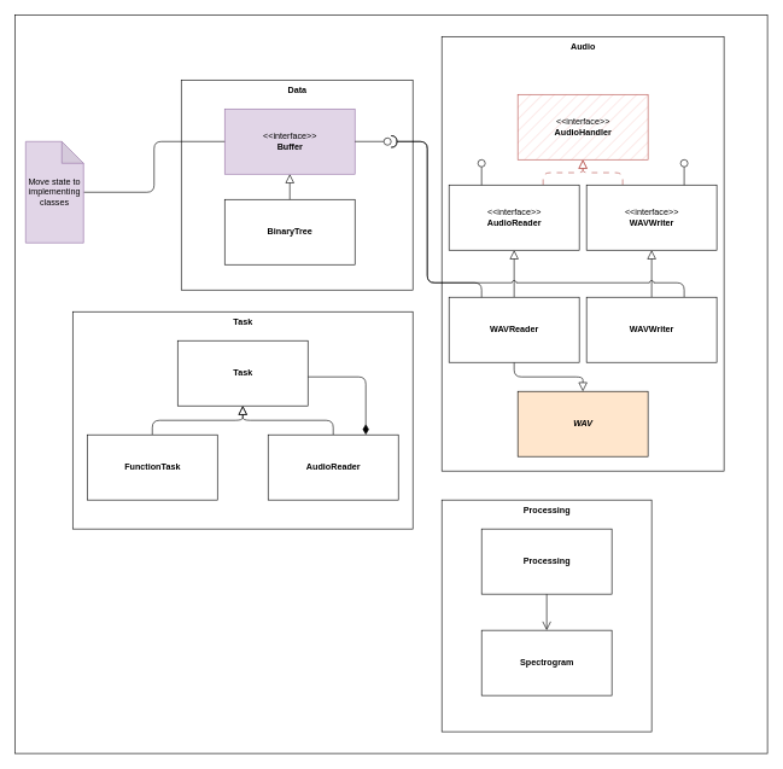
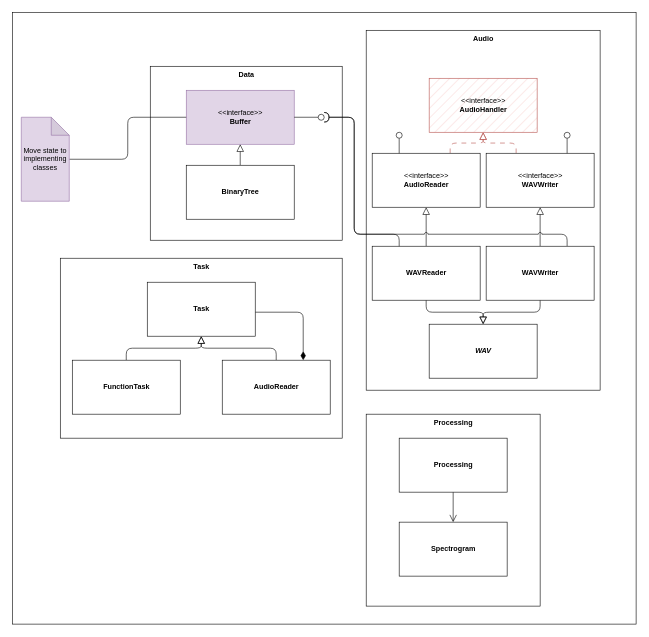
  <mxCell id="0" />
  <mxCell id="1" parent="0" />
  <mxCell id="2" value="" style="rounded=0;whiteSpace=wrap;html=1;" vertex="1" parent="1"><mxGeometry x="20" y="20" width="1040" height="1020" as="geometry" /></mxCell>
  <mxCell id="3" value="&lt;b&gt;Audio&lt;/b&gt;" style="html=1;dropTarget=0;verticalAlign=top;" parent="1" vertex="1"><mxGeometry x="610" y="50" width="390" height="600" as="geometry" /></mxCell>
  <mxCell id="4" value="&lt;b&gt;Task&lt;/b&gt;" style="html=1;dropTarget=0;verticalAlign=top;" parent="1" vertex="1"><mxGeometry x="100" y="430" width="470" height="300" as="geometry" /></mxCell>
  <mxCell id="5" value="&lt;b&gt;Processing&lt;/b&gt;" style="html=1;dropTarget=0;verticalAlign=top;" parent="1" vertex="1"><mxGeometry x="610" y="690" width="290" height="320" as="geometry" /></mxCell>
  <mxCell id="6" value="&lt;b&gt;Data&lt;/b&gt;" style="html=1;dropTarget=0;verticalAlign=top;" parent="1" vertex="1"><mxGeometry x="250" y="110" width="320" height="290" as="geometry" /></mxCell>
  <mxCell id="7" value="&amp;lt;&amp;lt;interface&amp;gt;&amp;gt;&lt;br&gt;&lt;b&gt;AudioHandler&lt;/b&gt;&lt;span style=&quot;color: rgba(0, 0, 0, 0); font-family: monospace; font-size: 0px; text-align: start;&quot;&gt;%3CmxGraphModel%3E%3Croot%3E%3CmxCell%20id%3D%220%22%2F%3E%3CmxCell%20id%3D%221%22%20parent%3D%220%22%2F%3E%3CmxCell%20id%3D%222%22%20value%3D%22AudioHandler%22%20style%3D%22html%3D1%3BdropTarget%3D0%3B%22%20vertex%3D%221%22%20parent%3D%221%22%3E%3CmxGeometry%20x%3D%22380%22%20y%3D%22240%22%20width%3D%22180%22%20height%3D%2290%22%20as%3D%22geometry%22%2F%3E%3C%2FmxCell%3E%3CmxCell%20id%3D%223%22%20value%3D%22%22%20style%3D%22shape%3Dmodule%3BjettyWidth%3D8%3BjettyHeight%3D4%3B%22%20vertex%3D%221%22%20parent%3D%222%22%3E%3CmxGeometry%20x%3D%221%22%20width%3D%2220%22%20height%3D%2220%22%20relative%3D%221%22%20as%3D%22geometry%22%3E%3CmxPoint%20x%3D%22-27%22%20y%3D%227%22%20as%3D%22offset%22%2F%3E%3C%2FmxGeometry%3E%3C%2FmxCell%3E%3C%2Froot%3E%3C%2FmxGraphModel%3E&lt;/span&gt;" style="html=1;dropTarget=0;fillColor=#f8cecc;strokeColor=#b85450;fillStyle=hatch;" parent="1" vertex="1"><mxGeometry x="715" y="130" width="180" height="90" as="geometry" /></mxCell>
  <mxCell id="8" style="edgeStyle=orthogonalEdgeStyle;html=1;entryX=0.5;entryY=1;entryDx=0;entryDy=0;endArrow=block;endFill=0;endSize=10;dashed=1;dashPattern=8 8;fillColor=#f8cecc;strokeColor=#b85450;" parent="1" source="9" target="7" edge="1"><mxGeometry relative="1" as="geometry"><Array as="points"><mxPoint x="750" y="238" /><mxPoint x="805" y="238" /></Array></mxGeometry></mxCell>
  <mxCell id="9" value="&amp;lt;&amp;lt;interface&amp;gt;&amp;gt;&lt;br&gt;&lt;b&gt;AudioReader&lt;/b&gt;" style="html=1;dropTarget=0;" parent="1" vertex="1"><mxGeometry x="620" y="255" width="180" height="90" as="geometry" /></mxCell>
  <mxCell id="10" style="edgeStyle=orthogonalEdgeStyle;html=1;entryX=0.5;entryY=1;entryDx=0;entryDy=0;endArrow=block;endFill=0;endSize=10;dashed=1;dashPattern=8 8;fillColor=#f8cecc;strokeColor=#b85450;" parent="1" source="11" target="7" edge="1"><mxGeometry relative="1" as="geometry"><Array as="points"><mxPoint x="860" y="238" /><mxPoint x="805" y="238" /></Array></mxGeometry></mxCell>
  <mxCell id="11" value="&amp;lt;&amp;lt;interface&amp;gt;&amp;gt;&lt;br&gt;&lt;b&gt;WAVWriter&lt;/b&gt;" style="html=1;dropTarget=0;" parent="1" vertex="1"><mxGeometry x="810" y="255" width="180" height="90" as="geometry" /></mxCell>
  <mxCell id="12" style="edgeStyle=orthogonalEdgeStyle;html=1;entryX=0.5;entryY=1;entryDx=0;entryDy=0;endArrow=block;endFill=0;endSize=10;" parent="1" source="14" target="9" edge="1"><mxGeometry relative="1" as="geometry" /></mxCell>
  <mxCell id="13" style="edgeStyle=orthogonalEdgeStyle;html=1;exitX=0.5;exitY=1;exitDx=0;exitDy=0;entryX=0.5;entryY=0;entryDx=0;entryDy=0;endArrow=block;endFill=0;endSize=10;" parent="1" source="14" target="20" edge="1"><mxGeometry relative="1" as="geometry" /></mxCell>
  <mxCell id="14" value="&lt;b&gt;WAVReader&lt;/b&gt;" style="html=1;dropTarget=0;" parent="1" vertex="1"><mxGeometry x="620" y="410" width="180" height="90" as="geometry" /></mxCell>
+ <mxCell id="15" style="edgeStyle=orthogonalEdgeStyle;html=1;exitX=0.5;exitY=1;exitDx=0;exitDy=0;entryX=0.5;entryY=0;entryDx=0;entryDy=0;endArrow=block;endFill=0;endSize=10;" parent="1" source="18" target="20" edge="1"><mxGeometry relative="1" as="geometry" /></mxCell>
  <mxCell id="16" style="edgeStyle=orthogonalEdgeStyle;html=1;exitX=0.5;exitY=0;exitDx=0;exitDy=0;entryX=0.5;entryY=1;entryDx=0;entryDy=0;endArrow=block;endFill=0;endSize=10;" parent="1" source="18" target="11" edge="1"><mxGeometry relative="1" as="geometry" /></mxCell>
  <mxCell id="17" style="edgeStyle=orthogonalEdgeStyle;html=1;exitX=0.75;exitY=0;exitDx=0;exitDy=0;endArrow=halfCircle;endFill=0;jumpStyle=arc;endSize=6;" parent="1" source="18" target="38" edge="1"><mxGeometry relative="1" as="geometry"><Array as="points"><mxPoint x="945" y="390" /><mxPoint x="590" y="390" /><mxPoint x="590" y="195" /></Array><mxPoint x="590" y="195" as="targetPoint" /></mxGeometry></mxCell>
  <mxCell id="18" value="&lt;b&gt;WAVWriter&lt;/b&gt;" style="html=1;dropTarget=0;" parent="1" vertex="1"><mxGeometry x="810" y="410" width="180" height="90" as="geometry" /></mxCell>
  <mxCell id="19" style="edgeStyle=orthogonalEdgeStyle;html=1;endArrow=halfCircle;endFill=0;exitX=0.25;exitY=0;exitDx=0;exitDy=0;endSize=6;" parent="1" source="14" target="38" edge="1"><mxGeometry relative="1" as="geometry"><mxPoint x="665" y="400" as="sourcePoint" /><Array as="points"><mxPoint x="665" y="390" /><mxPoint x="590" y="390" /><mxPoint x="590" y="195" /></Array><mxPoint x="580" y="195" as="targetPoint" /></mxGeometry></mxCell>
- <mxCell id="20" value="&lt;b&gt;&lt;i&gt;WAV&lt;/i&gt;&lt;/b&gt;" style="html=1;dropTarget=0;fillColor=#ffe6cc;" parent="1" vertex="1"><mxGeometry x="715" y="540" width="180" height="90" as="geometry" /></mxCell>
+ <mxCell id="20" value="&lt;b&gt;&lt;i&gt;WAV&lt;/i&gt;&lt;/b&gt;" style="html=1;dropTarget=0;" parent="1" vertex="1"><mxGeometry x="715" y="540" width="180" height="90" as="geometry" /></mxCell>
  <mxCell id="21" value="" style="rounded=0;orthogonalLoop=1;jettySize=auto;html=1;endArrow=none;endFill=0;sketch=0;sourcePerimeterSpacing=0;targetPerimeterSpacing=0;exitX=0.25;exitY=0;exitDx=0;exitDy=0;" parent="1" source="9" target="22" edge="1"><mxGeometry relative="1" as="geometry"><mxPoint x="670" y="235" as="sourcePoint" /></mxGeometry></mxCell>
  <mxCell id="22" value="" style="ellipse;whiteSpace=wrap;html=1;align=center;aspect=fixed;resizable=0;points=[];outlineConnect=0;sketch=0;" parent="1" vertex="1"><mxGeometry x="660" y="220" width="10" height="10" as="geometry" /></mxCell>
  <mxCell id="23" value="" style="rounded=0;orthogonalLoop=1;jettySize=auto;html=1;endArrow=none;endFill=0;sketch=0;sourcePerimeterSpacing=0;targetPerimeterSpacing=0;exitX=0.75;exitY=0;exitDx=0;exitDy=0;" parent="1" source="11" target="24" edge="1"><mxGeometry relative="1" as="geometry"><mxPoint x="950" y="225" as="sourcePoint" /></mxGeometry></mxCell>
  <mxCell id="24" value="" style="ellipse;whiteSpace=wrap;html=1;align=center;aspect=fixed;resizable=0;points=[];outlineConnect=0;sketch=0;" parent="1" vertex="1"><mxGeometry x="940" y="220" width="10" height="10" as="geometry" /></mxCell>
  <mxCell id="25" value="&amp;lt;&amp;lt;interface&amp;gt;&amp;gt;&lt;br&gt;&lt;b&gt;Buffer&lt;/b&gt;&lt;span style=&quot;font-weight: bold; color: rgba(0, 0, 0, 0); font-family: monospace; font-size: 0px; text-align: start;&quot;&gt;%3CmxGraphModel%3E%3Croot%3E%3CmxCell%20id%3D%220%22%2F%3E%3CmxCell%20id%3D%221%22%20parent%3D%220%22%2F%3E%3CmxCell%20id%3D%222%22%20value%3D%22AudioHandler%22%20style%3D%22html%3D1%3BdropTarget%3D0%3B%22%20vertex%3D%221%22%20parent%3D%221%22%3E%3CmxGeometry%20x%3D%22380%22%20y%3D%22240%22%20width%3D%22180%22%20height%3D%2290%22%20as%3D%22geometry%22%2F%3E%3C%2FmxCell%3E%3CmxCell%20id%3D%223%22%20value%3D%22%22%20style%3D%22shape%3Dmodule%3BjettyWidth%3D8%3BjettyHeight%3D4%3B%22%20vertex%3D%221%22%20parent%3D%222%22%3E%3CmxGeometry%20x%3D%221%22%20width%3D%2220%22%20height%3D%2220%22%20relative%3D%221%22%20as%3D%22geometry%22%3E%3CmxPoint%20x%3D%22-27%22%20y%3D%227%22%20as%3D%22offset%22%2F%3E%3C%2FmxGeometry%3E%3C%2FmxCell%3E%3C%2Froot%3E%3C%2FmxGraphModel%3E&lt;/span&gt;" style="html=1;dropTarget=0;fillColor=#e1d5e7;strokeColor=#9673a6;" parent="1" vertex="1"><mxGeometry x="310" y="150" width="180" height="90" as="geometry" /></mxCell>
  <mxCell id="26" style="edgeStyle=orthogonalEdgeStyle;html=1;entryX=0.5;entryY=1;entryDx=0;entryDy=0;endArrow=block;endFill=0;endSize=10;" parent="1" source="27" target="25" edge="1"><mxGeometry relative="1" as="geometry" /></mxCell>
  <mxCell id="27" value="BinaryTree" style="html=1;dropTarget=0;fontStyle=1" parent="1" vertex="1"><mxGeometry x="310" y="275" width="180" height="90" as="geometry" /></mxCell>
  <mxCell id="28" style="edgeStyle=orthogonalEdgeStyle;jumpStyle=arc;html=1;entryX=0.5;entryY=0;entryDx=0;entryDy=0;endArrow=open;endFill=0;endSize=10;" parent="1" source="29" target="30" edge="1"><mxGeometry relative="1" as="geometry" /></mxCell>
  <mxCell id="29" value="&lt;b&gt;Processing&lt;/b&gt;" style="html=1;dropTarget=0;" parent="1" vertex="1"><mxGeometry x="665" y="730" width="180" height="90" as="geometry" /></mxCell>
  <mxCell id="30" value="&lt;b&gt;Spectrogram&lt;/b&gt;" style="html=1;dropTarget=0;" parent="1" vertex="1"><mxGeometry x="665" y="870" width="180" height="90" as="geometry" /></mxCell>
  <mxCell id="31" style="edgeStyle=orthogonalEdgeStyle;jumpStyle=arc;html=1;entryX=0.5;entryY=1;entryDx=0;entryDy=0;endArrow=block;endFill=0;endSize=10;" parent="1" source="32" target="34" edge="1"><mxGeometry relative="1" as="geometry" /></mxCell>
  <mxCell id="32" value="&lt;b&gt;FunctionTask&lt;/b&gt;" style="html=1;dropTarget=0;" parent="1" vertex="1"><mxGeometry x="120" y="600" width="180" height="90" as="geometry" /></mxCell>
  <mxCell id="33" style="edgeStyle=orthogonalEdgeStyle;jumpStyle=arc;html=1;entryX=0.75;entryY=0;entryDx=0;entryDy=0;endArrow=diamondThin;endFill=1;startSize=6;endSize=12;" parent="1" source="34" target="36" edge="1"><mxGeometry relative="1" as="geometry"><Array as="points"><mxPoint x="505" y="520" /></Array></mxGeometry></mxCell>
  <mxCell id="34" value="&lt;b&gt;Task&lt;/b&gt;" style="html=1;dropTarget=0;" parent="1" vertex="1"><mxGeometry x="245" y="470" width="180" height="90" as="geometry" /></mxCell>
  <mxCell id="35" style="edgeStyle=orthogonalEdgeStyle;jumpStyle=arc;html=1;endArrow=block;endFill=0;endSize=10;" parent="1" source="36" target="34" edge="1"><mxGeometry relative="1" as="geometry" /></mxCell>
  <mxCell id="36" value="&lt;b&gt;AudioReader&lt;/b&gt;" style="html=1;dropTarget=0;" parent="1" vertex="1"><mxGeometry x="370" y="600" width="180" height="90" as="geometry" /></mxCell>
  <mxCell id="37" value="" style="rounded=0;orthogonalLoop=1;jettySize=auto;html=1;endArrow=none;endFill=0;sketch=0;sourcePerimeterSpacing=0;targetPerimeterSpacing=0;exitX=1;exitY=0.5;exitDx=0;exitDy=0;" parent="1" source="25" target="38" edge="1"><mxGeometry relative="1" as="geometry"><mxPoint x="520" y="190" as="sourcePoint" /></mxGeometry></mxCell>
  <mxCell id="38" value="" style="ellipse;whiteSpace=wrap;html=1;align=center;aspect=fixed;resizable=0;points=[];outlineConnect=0;sketch=0;" parent="1" vertex="1"><mxGeometry x="530" y="190" width="10" height="10" as="geometry" /></mxCell>
  <mxCell id="39" style="edgeStyle=orthogonalEdgeStyle;html=1;entryX=0;entryY=0.5;entryDx=0;entryDy=0;endArrow=none;endFill=0;endSize=6;" parent="1" source="40" target="25" edge="1"><mxGeometry relative="1" as="geometry" /></mxCell>
  <mxCell id="40" value="Move state to implementing classes" style="shape=note;whiteSpace=wrap;html=1;backgroundOutline=1;darkOpacity=0.05;fillColor=#e1d5e7;strokeColor=#9673a6;" parent="1" vertex="1"><mxGeometry x="35" y="195" width="80" height="140" as="geometry" /></mxCell>
